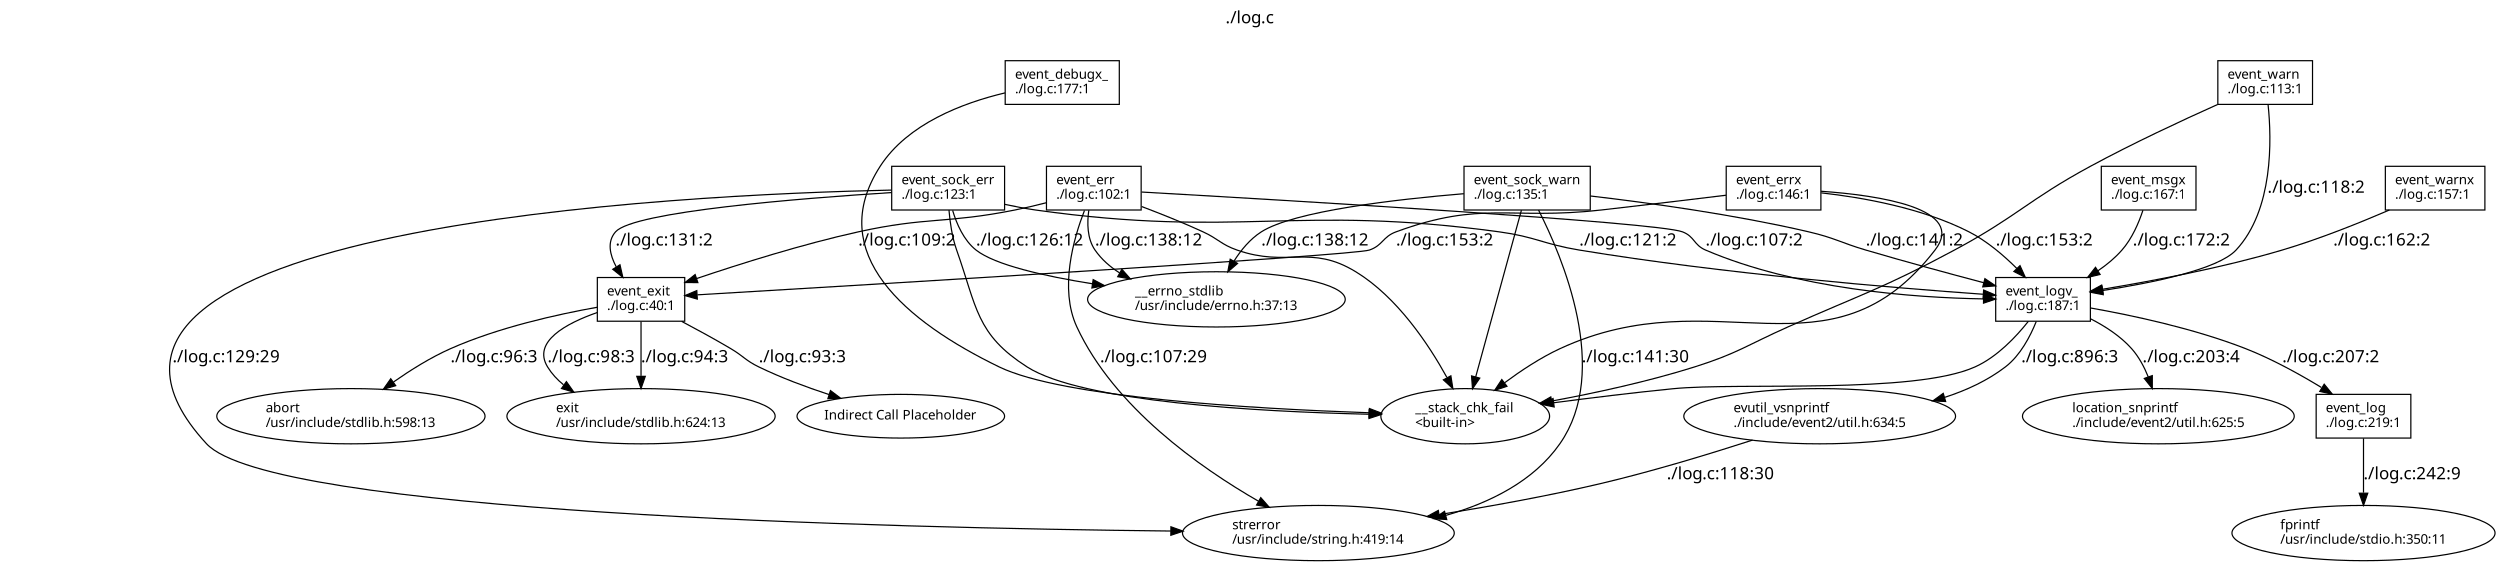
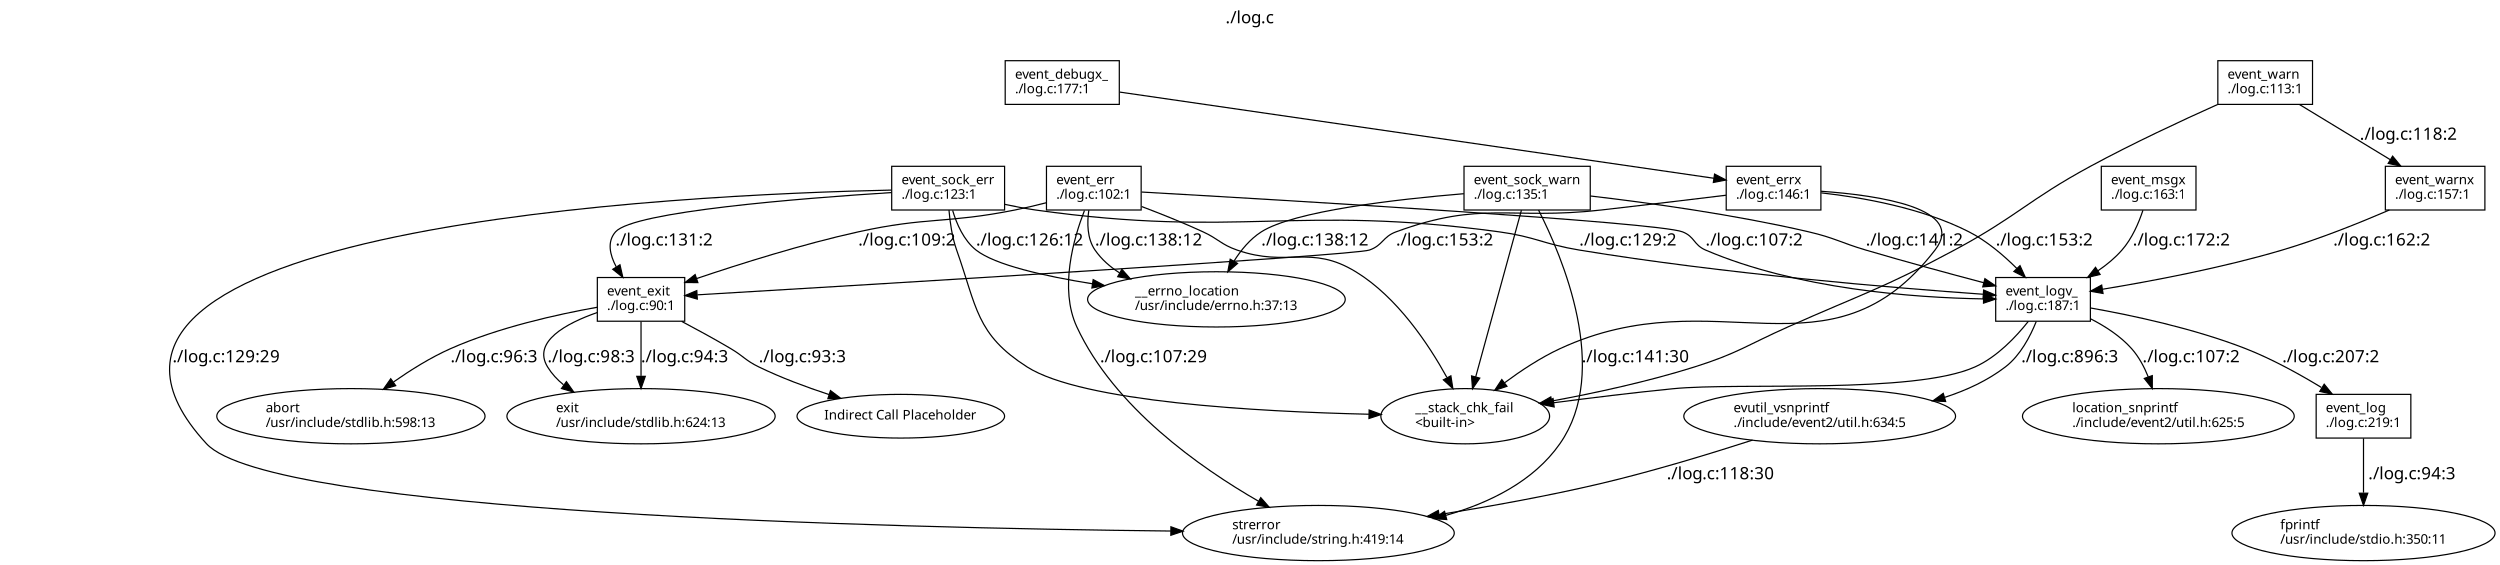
  digraph {
    fontname="Noto Sans"
    label="./log.c"
    labelloc=top
    node [fillcolor=white fontname="Noto Sans" fontsize=11 shape=box style=filled]
    edge [arrowhead=normal color="#000000" fontcolor="#000000" fontname="Noto Sans"]
-   n1 [label="event_exit\l./log.c:40:1\l"]
+   n1 [label="event_exit\l./log.c:90:1\l"]
    n2 [label="Indirect Call Placeholder\l" shape=ellipse]
    n3 [label="abort\l/usr/include/stdlib.h:598:13\l" shape=ellipse]
    n4 [label="exit\l/usr/include/stdlib.h:624:13\l" shape=ellipse]
    n5 [label="event_log\l./log.c:219:1\l"]
    n6 [label="fprintf\l/usr/include/stdio.h:350:11\l" shape=ellipse]
-   n7 [label="__errno_stdlib\l/usr/include/errno.h:37:13\l" shape=ellipse]
+   n7 [label="__errno_location\l/usr/include/errno.h:37:13\l" shape=ellipse]
    n8 [label="__stack_chk_fail\l<built-in>\l" shape=ellipse]
    n9 [label="event_debugx_\l./log.c:177:1\l"]
    n10 [label="event_logv_\l./log.c:187:1\l"]
    n11 [label="location_snprintf\l./include/event2/util.h:625:5\l" shape=ellipse]
    n12 [label="evutil_vsnprintf\l./include/event2/util.h:634:5\l" shape=ellipse]
    n13 [label="event_err\l./log.c:102:1\l"]
    n14 [label="strerror\l/usr/include/string.h:419:14\l" shape=ellipse]
    n15 [label="event_errx\l./log.c:146:1\l"]
-   n16 [label="event_msgx\l./log.c:167:1\l"]
+   n16 [label="event_msgx\l./log.c:163:1\l"]
    n17 [label="event_sock_err\l./log.c:123:1\l"]
    n18 [label="event_sock_warn\l./log.c:135:1\l"]
    n19 [label="event_warn\l./log.c:113:1\l"]
    n20 [label="event_warnx\l./log.c:157:1\l"]
    n1 -> n2 [label="./log.c:93:3"]
    n1 -> n3 [label="./log.c:96:3"]
    n1 -> n4 [label="./log.c:94:3"]
    n1 -> n4 [label="./log.c:98:3"]
-   n5 -> n6 [label="./log.c:242:9"]
-   n9 -> n8 [fontcolor=""]
+   n5 -> n6 [label="./log.c:94:3"]
+   n9 -> n15 [fontcolor=""]
    n10 -> n5 [label="./log.c:207:2"]
    n10 -> n8 [fontcolor=""]
-   n10 -> n11 [label="./log.c:203:4"]
+   n10 -> n11 [label="./log.c:107:2"]
    n10 -> n12 [label="./log.c:896:3"]
    n12 -> n14 [label="./log.c:118:30"]
    n13 -> n1 [label="./log.c:109:2"]
    n13 -> n7 [label="./log.c:138:12"]
    n13 -> n8 [fontcolor=""]
    n13 -> n10 [label="./log.c:107:2"]
    n13 -> n14 [label="./log.c:107:29"]
    n15 -> n1 [label="./log.c:153:2"]
    n15 -> n8 [fontcolor=""]
    n15 -> n10 [label="./log.c:153:2"]
    n16 -> n10 [label="./log.c:172:2"]
    n17 -> n1 [label="./log.c:131:2"]
    n17 -> n7 [label="./log.c:126:12"]
    n17 -> n8 [fontcolor=""]
-   n17 -> n10 [label="./log.c:121:2"]
+   n17 -> n10 [label="./log.c:129:2"]
    n17 -> n14 [label="./log.c:129:29"]
    n18 -> n7 [label="./log.c:138:12"]
    n18 -> n8 [fontcolor=""]
    n18 -> n10 [label="./log.c:141:2"]
    n18 -> n14 [label="./log.c:141:30"]
    n19 -> n8 [fontcolor=""]
-   n19 -> n10 [label="./log.c:118:2"]
+   n19 -> n20 [label="./log.c:118:2"]
    n20 -> n10 [label="./log.c:162:2"]
  }
